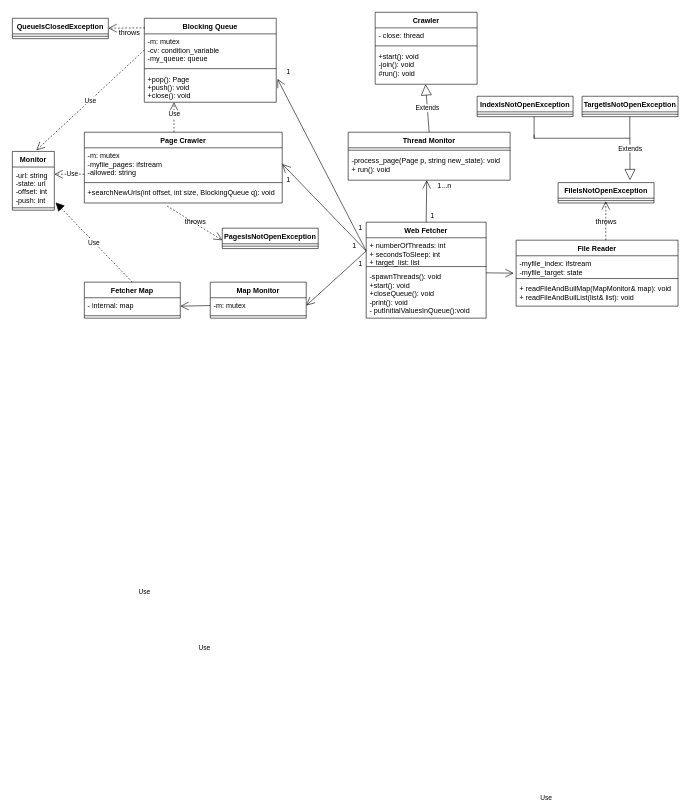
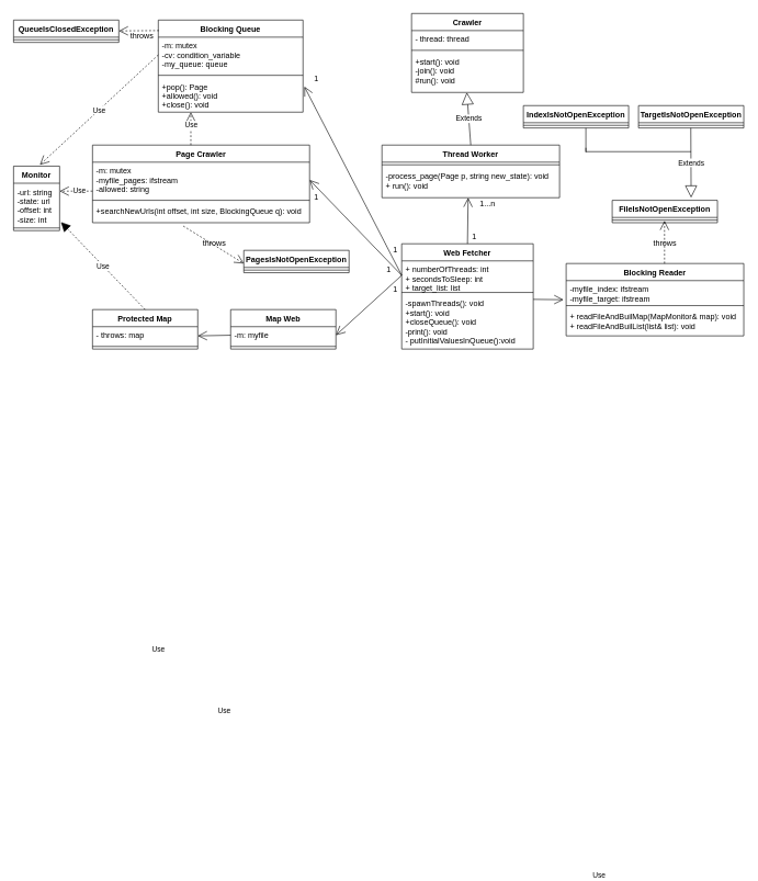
  <mxCell id="0" />
  <mxCell id="1" parent="0" />
  <mxCell id="2" value="Web Fetcher" style="swimlane;fontStyle=1;align=center;verticalAlign=top;childLayout=stackLayout;horizontal=1;startSize=26;horizontalStack=0;resizeParent=1;resizeParentMax=0;resizeLast=0;collapsible=1;marginBottom=0;" vertex="1" parent="1"><mxGeometry x="610" y="370" width="200" height="160" as="geometry" /></mxCell>
  <mxCell id="3" value="+ numberOfThreads: int&#10;+ secondsToSleep: int&#10;+ target_list: list" style="text;strokeColor=none;fillColor=none;align=left;verticalAlign=top;spacingLeft=4;spacingRight=4;overflow=hidden;rotatable=0;points=[[0,0.5],[1,0.5]];portConstraint=eastwest;" vertex="1" parent="2"><mxGeometry y="26" width="200" height="44" as="geometry" /></mxCell>
  <mxCell id="4" value="" style="line;strokeWidth=1;fillColor=none;align=left;verticalAlign=middle;spacingTop=-1;spacingLeft=3;spacingRight=3;rotatable=0;labelPosition=right;points=[];portConstraint=eastwest;" vertex="1" parent="2"><mxGeometry y="70" width="200" height="8" as="geometry" /></mxCell>
  <mxCell id="5" value="-spawnThreads(): void&#10;+start(): void&#10;+closeQueue(): void&#10;-print(): void&#10;- putInitialValuesInQueue():void" style="text;strokeColor=none;fillColor=none;align=left;verticalAlign=top;spacingLeft=4;spacingRight=4;overflow=hidden;rotatable=0;points=[[0,0.5],[1,0.5]];portConstraint=eastwest;" vertex="1" parent="2"><mxGeometry y="78" width="200" height="82" as="geometry" /></mxCell>
  <mxCell id="6" value="Page Crawler" style="swimlane;fontStyle=1;align=center;verticalAlign=top;childLayout=stackLayout;horizontal=1;startSize=26;horizontalStack=0;resizeParent=1;resizeParentMax=0;resizeLast=0;collapsible=1;marginBottom=0;" vertex="1" parent="1"><mxGeometry x="140" y="220" width="330" height="118" as="geometry" /></mxCell>
  <mxCell id="7" value="-m: mutex&#10;-myfile_pages: ifstream&#10;-allowed: string" style="text;strokeColor=none;fillColor=none;align=left;verticalAlign=top;spacingLeft=4;spacingRight=4;overflow=hidden;rotatable=0;points=[[0,0.5],[1,0.5]];portConstraint=eastwest;" vertex="1" parent="6"><mxGeometry y="26" width="330" height="54" as="geometry" /></mxCell>
  <mxCell id="8" value="" style="line;strokeWidth=1;fillColor=none;align=left;verticalAlign=middle;spacingTop=-1;spacingLeft=3;spacingRight=3;rotatable=0;labelPosition=right;points=[];portConstraint=eastwest;" vertex="1" parent="6"><mxGeometry y="80" width="330" height="8" as="geometry" /></mxCell>
  <mxCell id="9" value="+searchNewUrls(int offset, int size, BlockingQueue q): void " style="text;strokeColor=none;fillColor=none;align=left;verticalAlign=top;spacingLeft=4;spacingRight=4;overflow=hidden;rotatable=0;points=[[0,0.5],[1,0.5]];portConstraint=eastwest;" vertex="1" parent="6"><mxGeometry y="88" width="330" height="30" as="geometry" /></mxCell>
- <mxCell id="10" value="Map Monitor" style="swimlane;fontStyle=1;align=center;verticalAlign=top;childLayout=stackLayout;horizontal=1;startSize=26;horizontalStack=0;resizeParent=1;resizeParentMax=0;resizeLast=0;collapsible=1;marginBottom=0;" vertex="1" parent="1"><mxGeometry x="350" y="470" width="160" height="60" as="geometry" /></mxCell>
- <mxCell id="11" value="-m: mutex" style="text;strokeColor=none;fillColor=none;align=left;verticalAlign=top;spacingLeft=4;spacingRight=4;overflow=hidden;rotatable=0;points=[[0,0.5],[1,0.5]];portConstraint=eastwest;" vertex="1" parent="10"><mxGeometry y="26" width="160" height="26" as="geometry" /></mxCell>
+ <mxCell id="10" value="Map Web" style="swimlane;fontStyle=1;align=center;verticalAlign=top;childLayout=stackLayout;horizontal=1;startSize=26;horizontalStack=0;resizeParent=1;resizeParentMax=0;resizeLast=0;collapsible=1;marginBottom=0;" vertex="1" parent="1"><mxGeometry x="350" y="470" width="160" height="60" as="geometry" /></mxCell>
+ <mxCell id="11" value="-m: myfile" style="text;strokeColor=none;fillColor=none;align=left;verticalAlign=top;spacingLeft=4;spacingRight=4;overflow=hidden;rotatable=0;points=[[0,0.5],[1,0.5]];portConstraint=eastwest;" vertex="1" parent="10"><mxGeometry y="26" width="160" height="26" as="geometry" /></mxCell>
  <mxCell id="12" value="" style="line;strokeWidth=1;fillColor=none;align=left;verticalAlign=middle;spacingTop=-1;spacingLeft=3;spacingRight=3;rotatable=0;labelPosition=right;points=[];portConstraint=eastwest;" vertex="1" parent="10"><mxGeometry y="52" width="160" height="8" as="geometry" /></mxCell>
  <mxCell id="13" value="Blocking Queue" style="swimlane;fontStyle=1;align=center;verticalAlign=top;childLayout=stackLayout;horizontal=1;startSize=26;horizontalStack=0;resizeParent=1;resizeParentMax=0;resizeLast=0;collapsible=1;marginBottom=0;" vertex="1" parent="1"><mxGeometry x="240" y="30" width="220" height="140" as="geometry" /></mxCell>
  <mxCell id="14" value="-m: mutex&#10;-cv: condition_variable&#10;-my_queue: queue&#10;" style="text;strokeColor=none;fillColor=none;align=left;verticalAlign=top;spacingLeft=4;spacingRight=4;overflow=hidden;rotatable=0;points=[[0,0.5],[1,0.5]];portConstraint=eastwest;" vertex="1" parent="13"><mxGeometry y="26" width="220" height="54" as="geometry" /></mxCell>
  <mxCell id="15" value="" style="line;strokeWidth=1;fillColor=none;align=left;verticalAlign=middle;spacingTop=-1;spacingLeft=3;spacingRight=3;rotatable=0;labelPosition=right;points=[];portConstraint=eastwest;" vertex="1" parent="13"><mxGeometry y="80" width="220" height="8" as="geometry" /></mxCell>
- <mxCell id="16" value="+pop(): Page&#10;+push(): void&#10;+close(): void" style="text;strokeColor=none;fillColor=none;align=left;verticalAlign=top;spacingLeft=4;spacingRight=4;overflow=hidden;rotatable=0;points=[[0,0.5],[1,0.5]];portConstraint=eastwest;" vertex="1" parent="13"><mxGeometry y="88" width="220" height="52" as="geometry" /></mxCell>
- <mxCell id="17" value="File Reader" style="swimlane;fontStyle=1;align=center;verticalAlign=top;childLayout=stackLayout;horizontal=1;startSize=26;horizontalStack=0;resizeParent=1;resizeParentMax=0;resizeLast=0;collapsible=1;marginBottom=0;" vertex="1" parent="1"><mxGeometry x="860" y="400" width="270" height="110" as="geometry" /></mxCell>
- <mxCell id="18" value="-myfile_index: ifstream&#10;-myfile_target: state" style="text;strokeColor=none;fillColor=none;align=left;verticalAlign=top;spacingLeft=4;spacingRight=4;overflow=hidden;rotatable=0;points=[[0,0.5],[1,0.5]];portConstraint=eastwest;" vertex="1" parent="17"><mxGeometry y="26" width="270" height="34" as="geometry" /></mxCell>
+ <mxCell id="16" value="+pop(): Page&#10;+allowed(): void&#10;+close(): void" style="text;strokeColor=none;fillColor=none;align=left;verticalAlign=top;spacingLeft=4;spacingRight=4;overflow=hidden;rotatable=0;points=[[0,0.5],[1,0.5]];portConstraint=eastwest;" vertex="1" parent="13"><mxGeometry y="88" width="220" height="52" as="geometry" /></mxCell>
+ <mxCell id="17" value="Blocking Reader" style="swimlane;fontStyle=1;align=center;verticalAlign=top;childLayout=stackLayout;horizontal=1;startSize=26;horizontalStack=0;resizeParent=1;resizeParentMax=0;resizeLast=0;collapsible=1;marginBottom=0;" vertex="1" parent="1"><mxGeometry x="860" y="400" width="270" height="110" as="geometry" /></mxCell>
+ <mxCell id="18" value="-myfile_index: ifstream&#10;-myfile_target: ifstream" style="text;strokeColor=none;fillColor=none;align=left;verticalAlign=top;spacingLeft=4;spacingRight=4;overflow=hidden;rotatable=0;points=[[0,0.5],[1,0.5]];portConstraint=eastwest;" vertex="1" parent="17"><mxGeometry y="26" width="270" height="34" as="geometry" /></mxCell>
  <mxCell id="19" value="" style="line;strokeWidth=1;fillColor=none;align=left;verticalAlign=middle;spacingTop=-1;spacingLeft=3;spacingRight=3;rotatable=0;labelPosition=right;points=[];portConstraint=eastwest;" vertex="1" parent="17"><mxGeometry y="60" width="270" height="8" as="geometry" /></mxCell>
  <mxCell id="20" value="+ readFileAndBuilMap(MapMonitor&amp; map): void&#10;+ readFileAndBuilList(list&amp; list): void" style="text;strokeColor=none;fillColor=none;align=left;verticalAlign=top;spacingLeft=4;spacingRight=4;overflow=hidden;rotatable=0;points=[[0,0.5],[1,0.5]];portConstraint=eastwest;" vertex="1" parent="17"><mxGeometry y="68" width="270" height="42" as="geometry" /></mxCell>
- <mxCell id="21" value="Thread Monitor" style="swimlane;fontStyle=1;align=center;verticalAlign=top;childLayout=stackLayout;horizontal=1;startSize=26;horizontalStack=0;resizeParent=1;resizeParentMax=0;resizeLast=0;collapsible=1;marginBottom=0;" vertex="1" parent="1"><mxGeometry x="580" y="220" width="270" height="80" as="geometry" /></mxCell>
+ <mxCell id="21" value="Thread Worker" style="swimlane;fontStyle=1;align=center;verticalAlign=top;childLayout=stackLayout;horizontal=1;startSize=26;horizontalStack=0;resizeParent=1;resizeParentMax=0;resizeLast=0;collapsible=1;marginBottom=0;" vertex="1" parent="1"><mxGeometry x="580" y="220" width="270" height="80" as="geometry" /></mxCell>
  <mxCell id="22" value="" style="line;strokeWidth=1;fillColor=none;align=left;verticalAlign=middle;spacingTop=-1;spacingLeft=3;spacingRight=3;rotatable=0;labelPosition=right;points=[];portConstraint=eastwest;" vertex="1" parent="21"><mxGeometry y="26" width="270" height="8" as="geometry" /></mxCell>
  <mxCell id="23" value="-process_page(Page p, string new_state): void&#10;+ run(): void" style="text;strokeColor=none;fillColor=none;align=left;verticalAlign=top;spacingLeft=4;spacingRight=4;overflow=hidden;rotatable=0;points=[[0,0.5],[1,0.5]];portConstraint=eastwest;" vertex="1" parent="21"><mxGeometry y="34" width="270" height="46" as="geometry" /></mxCell>
  <mxCell id="24" value="" style="endArrow=open;endFill=1;endSize=12;html=1;exitX=0;exitY=0.5;exitDx=0;exitDy=0;entryX=1;entryY=0.5;entryDx=0;entryDy=0;" edge="1" parent="1" source="3" target="7"><mxGeometry width="160" relative="1" as="geometry"><mxPoint x="440" y="229.5" as="sourcePoint" /><mxPoint x="600" y="229.5" as="targetPoint" /></mxGeometry></mxCell>
  <mxCell id="25" value="" style="endArrow=open;endFill=1;endSize=12;html=1;entryX=1;entryY=0.5;entryDx=0;entryDy=0;exitX=0;exitY=0.5;exitDx=0;exitDy=0;" edge="1" parent="1" source="3" target="11"><mxGeometry width="160" relative="1" as="geometry"><mxPoint x="620" y="290" as="sourcePoint" /><mxPoint x="480" y="290" as="targetPoint" /></mxGeometry></mxCell>
  <mxCell id="26" value="" style="endArrow=open;endFill=1;endSize=12;html=1;entryX=1.009;entryY=0.25;entryDx=0;entryDy=0;entryPerimeter=0;exitX=0;exitY=0.5;exitDx=0;exitDy=0;" edge="1" parent="1" source="3" target="16"><mxGeometry width="160" relative="1" as="geometry"><mxPoint x="620" y="270" as="sourcePoint" /><mxPoint x="500" y="270" as="targetPoint" /></mxGeometry></mxCell>
  <mxCell id="27" value="1" style="text;html=1;align=center;verticalAlign=middle;resizable=0;points=[];autosize=1;" vertex="1" parent="1"><mxGeometry x="590" y="430" width="20" height="20" as="geometry" /></mxCell>
  <mxCell id="28" value="1" style="text;html=1;align=center;verticalAlign=middle;resizable=0;points=[];autosize=1;" vertex="1" parent="1"><mxGeometry x="590" y="370" width="20" height="20" as="geometry" /></mxCell>
  <mxCell id="29" value="1" style="text;html=1;align=center;verticalAlign=middle;resizable=0;points=[];autosize=1;" vertex="1" parent="1"><mxGeometry x="470" y="290" width="20" height="20" as="geometry" /></mxCell>
  <mxCell id="30" value="1" style="text;html=1;align=center;verticalAlign=middle;resizable=0;points=[];autosize=1;" vertex="1" parent="1"><mxGeometry x="470" y="110" width="20" height="20" as="geometry" /></mxCell>
  <mxCell id="31" value="1" style="text;html=1;align=center;verticalAlign=middle;resizable=0;points=[];autosize=1;" vertex="1" parent="1"><mxGeometry x="580" y="400" width="20" height="20" as="geometry" /></mxCell>
  <mxCell id="32" value="" style="endArrow=open;endFill=1;endSize=12;html=1;exitX=0.5;exitY=0;exitDx=0;exitDy=0;" edge="1" parent="1" source="2"><mxGeometry width="160" relative="1" as="geometry"><mxPoint x="614" y="210" as="sourcePoint" /><mxPoint x="711" y="300" as="targetPoint" /></mxGeometry></mxCell>
  <mxCell id="33" value="1" style="text;html=1;align=center;verticalAlign=middle;resizable=0;points=[];autosize=1;" vertex="1" parent="1"><mxGeometry x="710" y="350" width="20" height="20" as="geometry" /></mxCell>
  <mxCell id="34" value="1...n" style="text;html=1;align=center;verticalAlign=middle;resizable=0;points=[];autosize=1;" vertex="1" parent="1"><mxGeometry x="720" y="300" width="40" height="20" as="geometry" /></mxCell>
  <mxCell id="35" value="Crawler" style="swimlane;fontStyle=1;align=center;verticalAlign=top;childLayout=stackLayout;horizontal=1;startSize=26;horizontalStack=0;resizeParent=1;resizeParentMax=0;resizeLast=0;collapsible=1;marginBottom=0;" vertex="1" parent="1"><mxGeometry x="625" y="20" width="170" height="120" as="geometry" /></mxCell>
- <mxCell id="36" value="- close: thread" style="text;strokeColor=none;fillColor=none;align=left;verticalAlign=top;spacingLeft=4;spacingRight=4;overflow=hidden;rotatable=0;points=[[0,0.5],[1,0.5]];portConstraint=eastwest;" vertex="1" parent="35"><mxGeometry y="26" width="170" height="26" as="geometry" /></mxCell>
+ <mxCell id="36" value="- thread: thread" style="text;strokeColor=none;fillColor=none;align=left;verticalAlign=top;spacingLeft=4;spacingRight=4;overflow=hidden;rotatable=0;points=[[0,0.5],[1,0.5]];portConstraint=eastwest;" vertex="1" parent="35"><mxGeometry y="26" width="170" height="26" as="geometry" /></mxCell>
  <mxCell id="37" value="" style="line;strokeWidth=1;fillColor=none;align=left;verticalAlign=middle;spacingTop=-1;spacingLeft=3;spacingRight=3;rotatable=0;labelPosition=right;points=[];portConstraint=eastwest;" vertex="1" parent="35"><mxGeometry y="52" width="170" height="8" as="geometry" /></mxCell>
  <mxCell id="38" value="+start(): void&#10;-join(): void &#10;#run(): void" style="text;strokeColor=none;fillColor=none;align=left;verticalAlign=top;spacingLeft=4;spacingRight=4;overflow=hidden;rotatable=0;points=[[0,0.5],[1,0.5]];portConstraint=eastwest;" vertex="1" parent="35"><mxGeometry y="60" width="170" height="60" as="geometry" /></mxCell>
  <mxCell id="39" value="Extends" style="endArrow=block;endSize=16;endFill=0;html=1;exitX=0.5;exitY=0;exitDx=0;exitDy=0;" edge="1" parent="1" source="21"><mxGeometry x="-0.008" width="160" relative="1" as="geometry"><mxPoint x="709" y="200.5" as="sourcePoint" /><mxPoint x="709" y="140" as="targetPoint" /><mxPoint as="offset" /></mxGeometry></mxCell>
- <mxCell id="40" value="Fetcher Map" style="swimlane;fontStyle=1;align=center;verticalAlign=top;childLayout=stackLayout;horizontal=1;startSize=26;horizontalStack=0;resizeParent=1;resizeParentMax=0;resizeLast=0;collapsible=1;marginBottom=0;" vertex="1" parent="1"><mxGeometry x="140" y="470" width="160" height="60" as="geometry" /></mxCell>
- <mxCell id="41" value="- internal: map" style="text;strokeColor=none;fillColor=none;align=left;verticalAlign=top;spacingLeft=4;spacingRight=4;overflow=hidden;rotatable=0;points=[[0,0.5],[1,0.5]];portConstraint=eastwest;" vertex="1" parent="40"><mxGeometry y="26" width="160" height="26" as="geometry" /></mxCell>
+ <mxCell id="40" value="Protected Map" style="swimlane;fontStyle=1;align=center;verticalAlign=top;childLayout=stackLayout;horizontal=1;startSize=26;horizontalStack=0;resizeParent=1;resizeParentMax=0;resizeLast=0;collapsible=1;marginBottom=0;" vertex="1" parent="1"><mxGeometry x="140" y="470" width="160" height="60" as="geometry" /></mxCell>
+ <mxCell id="41" value="- throws: map" style="text;strokeColor=none;fillColor=none;align=left;verticalAlign=top;spacingLeft=4;spacingRight=4;overflow=hidden;rotatable=0;points=[[0,0.5],[1,0.5]];portConstraint=eastwest;" vertex="1" parent="40"><mxGeometry y="26" width="160" height="26" as="geometry" /></mxCell>
  <mxCell id="42" value="" style="line;strokeWidth=1;fillColor=none;align=left;verticalAlign=middle;spacingTop=-1;spacingLeft=3;spacingRight=3;rotatable=0;labelPosition=right;points=[];portConstraint=eastwest;" vertex="1" parent="40"><mxGeometry y="52" width="160" height="8" as="geometry" /></mxCell>
  <mxCell id="43" value="" style="endArrow=open;endFill=1;endSize=12;html=1;exitX=0;exitY=0.5;exitDx=0;exitDy=0;" edge="1" parent="1" source="11"><mxGeometry width="160" relative="1" as="geometry"><mxPoint x="340" y="510" as="sourcePoint" /><mxPoint x="300" y="510" as="targetPoint" /></mxGeometry></mxCell>
  <mxCell id="44" value="Monitor" style="swimlane;fontStyle=1;align=center;verticalAlign=top;childLayout=stackLayout;horizontal=1;startSize=26;horizontalStack=0;resizeParent=1;resizeParentMax=0;resizeLast=0;collapsible=1;marginBottom=0;" vertex="1" parent="1"><mxGeometry x="20" y="252" width="70" height="98" as="geometry" /></mxCell>
- <mxCell id="45" value="-url: string&#10;-state: url&#10;-offset: int&#10;-push: int" style="text;strokeColor=none;fillColor=none;align=left;verticalAlign=top;spacingLeft=4;spacingRight=4;overflow=hidden;rotatable=0;points=[[0,0.5],[1,0.5]];portConstraint=eastwest;" vertex="1" parent="44"><mxGeometry y="26" width="70" height="64" as="geometry" /></mxCell>
+ <mxCell id="45" value="-url: string&#10;-state: url&#10;-offset: int&#10;-size: int" style="text;strokeColor=none;fillColor=none;align=left;verticalAlign=top;spacingLeft=4;spacingRight=4;overflow=hidden;rotatable=0;points=[[0,0.5],[1,0.5]];portConstraint=eastwest;" vertex="1" parent="44"><mxGeometry y="26" width="70" height="64" as="geometry" /></mxCell>
  <mxCell id="46" value="" style="line;strokeWidth=1;fillColor=none;align=left;verticalAlign=middle;spacingTop=-1;spacingLeft=3;spacingRight=3;rotatable=0;labelPosition=right;points=[];portConstraint=eastwest;" vertex="1" parent="44"><mxGeometry y="90" width="70" height="8" as="geometry" /></mxCell>
  <mxCell id="47" value="Use" style="endArrow=open;endSize=12;dashed=1;html=1;" edge="1" parent="1"><mxGeometry x="-0.2" width="160" relative="1" as="geometry"><mxPoint x="140" y="290" as="sourcePoint" /><mxPoint x="90" y="290" as="targetPoint" /><mxPoint as="offset" /></mxGeometry></mxCell>
  <mxCell id="48" value="Use" style="endArrow=block;endSize=12;dashed=1;html=1;exitX=0.5;exitY=0;exitDx=0;exitDy=0;entryX=1.029;entryY=0.922;entryDx=0;entryDy=0;entryPerimeter=0;" edge="1" parent="1" source="40" target="45"><mxGeometry width="160" relative="1" as="geometry"><mxPoint x="150" y="400" as="sourcePoint" /><mxPoint x="310" y="400" as="targetPoint" /></mxGeometry></mxCell>
  <mxCell id="49" value="Use" style="endArrow=open;endSize=12;dashed=1;html=1;exitX=0;exitY=0.5;exitDx=0;exitDy=0;" edge="1" parent="1" source="14"><mxGeometry width="160" relative="1" as="geometry"><mxPoint x="0" y="129.5" as="sourcePoint" /><mxPoint x="60" y="250" as="targetPoint" /></mxGeometry></mxCell>
  <mxCell id="50" value="Use" style="endArrow=open;endSize=12;dashed=1;html=1;" edge="1" parent="1"><mxGeometry x="0.2" width="160" relative="1" as="geometry"><mxPoint x="289.5" y="220" as="sourcePoint" /><mxPoint x="289.5" y="170" as="targetPoint" /><mxPoint as="offset" /></mxGeometry></mxCell>
  <mxCell id="51" value="" style="endArrow=open;endFill=1;endSize=12;html=1;entryX=-0.015;entryY=0.853;entryDx=0;entryDy=0;entryPerimeter=0;" edge="1" parent="1" target="18"><mxGeometry width="160" relative="1" as="geometry"><mxPoint x="810" y="454.5" as="sourcePoint" /><mxPoint x="840" y="454.5" as="targetPoint" /></mxGeometry></mxCell>
  <mxCell id="52" value="FileIsNotOpenException" style="swimlane;fontStyle=1;align=center;verticalAlign=top;childLayout=stackLayout;horizontal=1;startSize=26;horizontalStack=0;resizeParent=1;resizeParentMax=0;resizeLast=0;collapsible=1;marginBottom=0;" vertex="1" parent="1"><mxGeometry x="930" y="304" width="160" height="34" as="geometry" /></mxCell>
  <mxCell id="53" value="" style="line;strokeWidth=1;fillColor=none;align=left;verticalAlign=middle;spacingTop=-1;spacingLeft=3;spacingRight=3;rotatable=0;labelPosition=right;points=[];portConstraint=eastwest;" vertex="1" parent="52"><mxGeometry y="26" width="160" height="8" as="geometry" /></mxCell>
  <mxCell id="54" value="Use" style="endArrow=open;endSize=12;dashed=1;html=1;exitX=0.554;exitY=0;exitDx=0;exitDy=0;exitPerimeter=0;" edge="1" parent="52" source="17"><mxGeometry x="-1" y="935" width="160" relative="1" as="geometry"><mxPoint x="79.5" y="81" as="sourcePoint" /><mxPoint x="79.5" y="31" as="targetPoint" /><mxPoint x="835" y="929" as="offset" /></mxGeometry></mxCell>
  <mxCell id="55" value="throws" style="text;html=1;align=center;verticalAlign=middle;resizable=0;points=[];autosize=1;" vertex="1" parent="1"><mxGeometry x="985" y="360" width="50" height="20" as="geometry" /></mxCell>
  <mxCell id="56" value="IndexIsNotOpenException" style="swimlane;fontStyle=1;align=center;verticalAlign=top;childLayout=stackLayout;horizontal=1;startSize=26;horizontalStack=0;resizeParent=1;resizeParentMax=0;resizeLast=0;collapsible=1;marginBottom=0;" vertex="1" parent="1"><mxGeometry x="795" y="160" width="160" height="34" as="geometry" /></mxCell>
  <mxCell id="57" value="" style="line;strokeWidth=1;fillColor=none;align=left;verticalAlign=middle;spacingTop=-1;spacingLeft=3;spacingRight=3;rotatable=0;labelPosition=right;points=[];portConstraint=eastwest;" vertex="1" parent="56"><mxGeometry y="26" width="160" height="8" as="geometry" /></mxCell>
  <mxCell id="58" value="TargetIsNotOpenException" style="swimlane;fontStyle=1;align=center;verticalAlign=top;childLayout=stackLayout;horizontal=1;startSize=26;horizontalStack=0;resizeParent=1;resizeParentMax=0;resizeLast=0;collapsible=1;marginBottom=0;" vertex="1" parent="1"><mxGeometry x="970" y="160" width="160" height="34" as="geometry" /></mxCell>
  <mxCell id="59" value="" style="line;strokeWidth=1;fillColor=none;align=left;verticalAlign=middle;spacingTop=-1;spacingLeft=3;spacingRight=3;rotatable=0;labelPosition=right;points=[];portConstraint=eastwest;" vertex="1" parent="58"><mxGeometry y="26" width="160" height="8" as="geometry" /></mxCell>
  <mxCell id="60" value="Extends" style="endArrow=block;endSize=16;endFill=0;html=1;" edge="1" parent="1"><mxGeometry width="160" relative="1" as="geometry"><mxPoint x="1049.5" y="194" as="sourcePoint" /><mxPoint x="1050" y="300" as="targetPoint" /></mxGeometry></mxCell>
  <mxCell id="61" value="" style="endArrow=none;html=1;" edge="1" parent="1"><mxGeometry width="50" height="50" relative="1" as="geometry"><mxPoint x="890" y="230" as="sourcePoint" /><mxPoint x="1050" y="230" as="targetPoint" /></mxGeometry></mxCell>
  <mxCell id="62" value="" style="endArrow=none;html=1;" edge="1" parent="1"><mxGeometry width="50" height="50" relative="1" as="geometry"><mxPoint x="890" y="224" as="sourcePoint" /><mxPoint x="890" y="194" as="targetPoint" /><Array as="points"><mxPoint x="890" y="234" /></Array></mxGeometry></mxCell>
  <mxCell id="63" value="PagesIsNotOpenException" style="swimlane;fontStyle=1;align=center;verticalAlign=top;childLayout=stackLayout;horizontal=1;startSize=26;horizontalStack=0;resizeParent=1;resizeParentMax=0;resizeLast=0;collapsible=1;marginBottom=0;" vertex="1" parent="1"><mxGeometry x="370" y="380" width="160" height="34" as="geometry" /></mxCell>
  <mxCell id="64" value="" style="line;strokeWidth=1;fillColor=none;align=left;verticalAlign=middle;spacingTop=-1;spacingLeft=3;spacingRight=3;rotatable=0;labelPosition=right;points=[];portConstraint=eastwest;" vertex="1" parent="63"><mxGeometry y="26" width="160" height="8" as="geometry" /></mxCell>
  <mxCell id="65" value="Use" style="endArrow=open;endSize=12;dashed=1;html=1;exitX=0.418;exitY=1.167;exitDx=0;exitDy=0;exitPerimeter=0;" edge="1" parent="1" source="9"><mxGeometry x="1" y="-681" width="160" relative="1" as="geometry"><mxPoint x="210" y="400" as="sourcePoint" /><mxPoint x="370" y="400" as="targetPoint" /><mxPoint x="329" y="101" as="offset" /></mxGeometry></mxCell>
  <mxCell id="66" value="throws" style="text;html=1;align=center;verticalAlign=middle;resizable=0;points=[];autosize=1;" vertex="1" parent="1"><mxGeometry x="300" y="360" width="50" height="20" as="geometry" /></mxCell>
  <mxCell id="67" value="QueueIsClosedException" style="swimlane;fontStyle=1;align=center;verticalAlign=top;childLayout=stackLayout;horizontal=1;startSize=26;horizontalStack=0;resizeParent=1;resizeParentMax=0;resizeLast=0;collapsible=1;marginBottom=0;" vertex="1" parent="1"><mxGeometry x="20" y="30" width="160" height="34" as="geometry" /></mxCell>
  <mxCell id="68" value="" style="line;strokeWidth=1;fillColor=none;align=left;verticalAlign=middle;spacingTop=-1;spacingLeft=3;spacingRight=3;rotatable=0;labelPosition=right;points=[];portConstraint=eastwest;" vertex="1" parent="67"><mxGeometry y="26" width="160" height="8" as="geometry" /></mxCell>
  <mxCell id="69" value="Use" style="endArrow=open;endSize=12;dashed=1;html=1;exitX=0.005;exitY=0.114;exitDx=0;exitDy=0;exitPerimeter=0;" edge="1" parent="1" source="13"><mxGeometry x="-0.711" y="940" width="160" relative="1" as="geometry"><mxPoint x="210" y="47" as="sourcePoint" /><mxPoint x="180" y="46.5" as="targetPoint" /><mxPoint as="offset" /></mxGeometry></mxCell>
  <mxCell id="70" value="throws" style="text;html=1;align=center;verticalAlign=middle;resizable=0;points=[];autosize=1;" vertex="1" parent="1"><mxGeometry x="190" y="44" width="50" height="20" as="geometry" /></mxCell>
